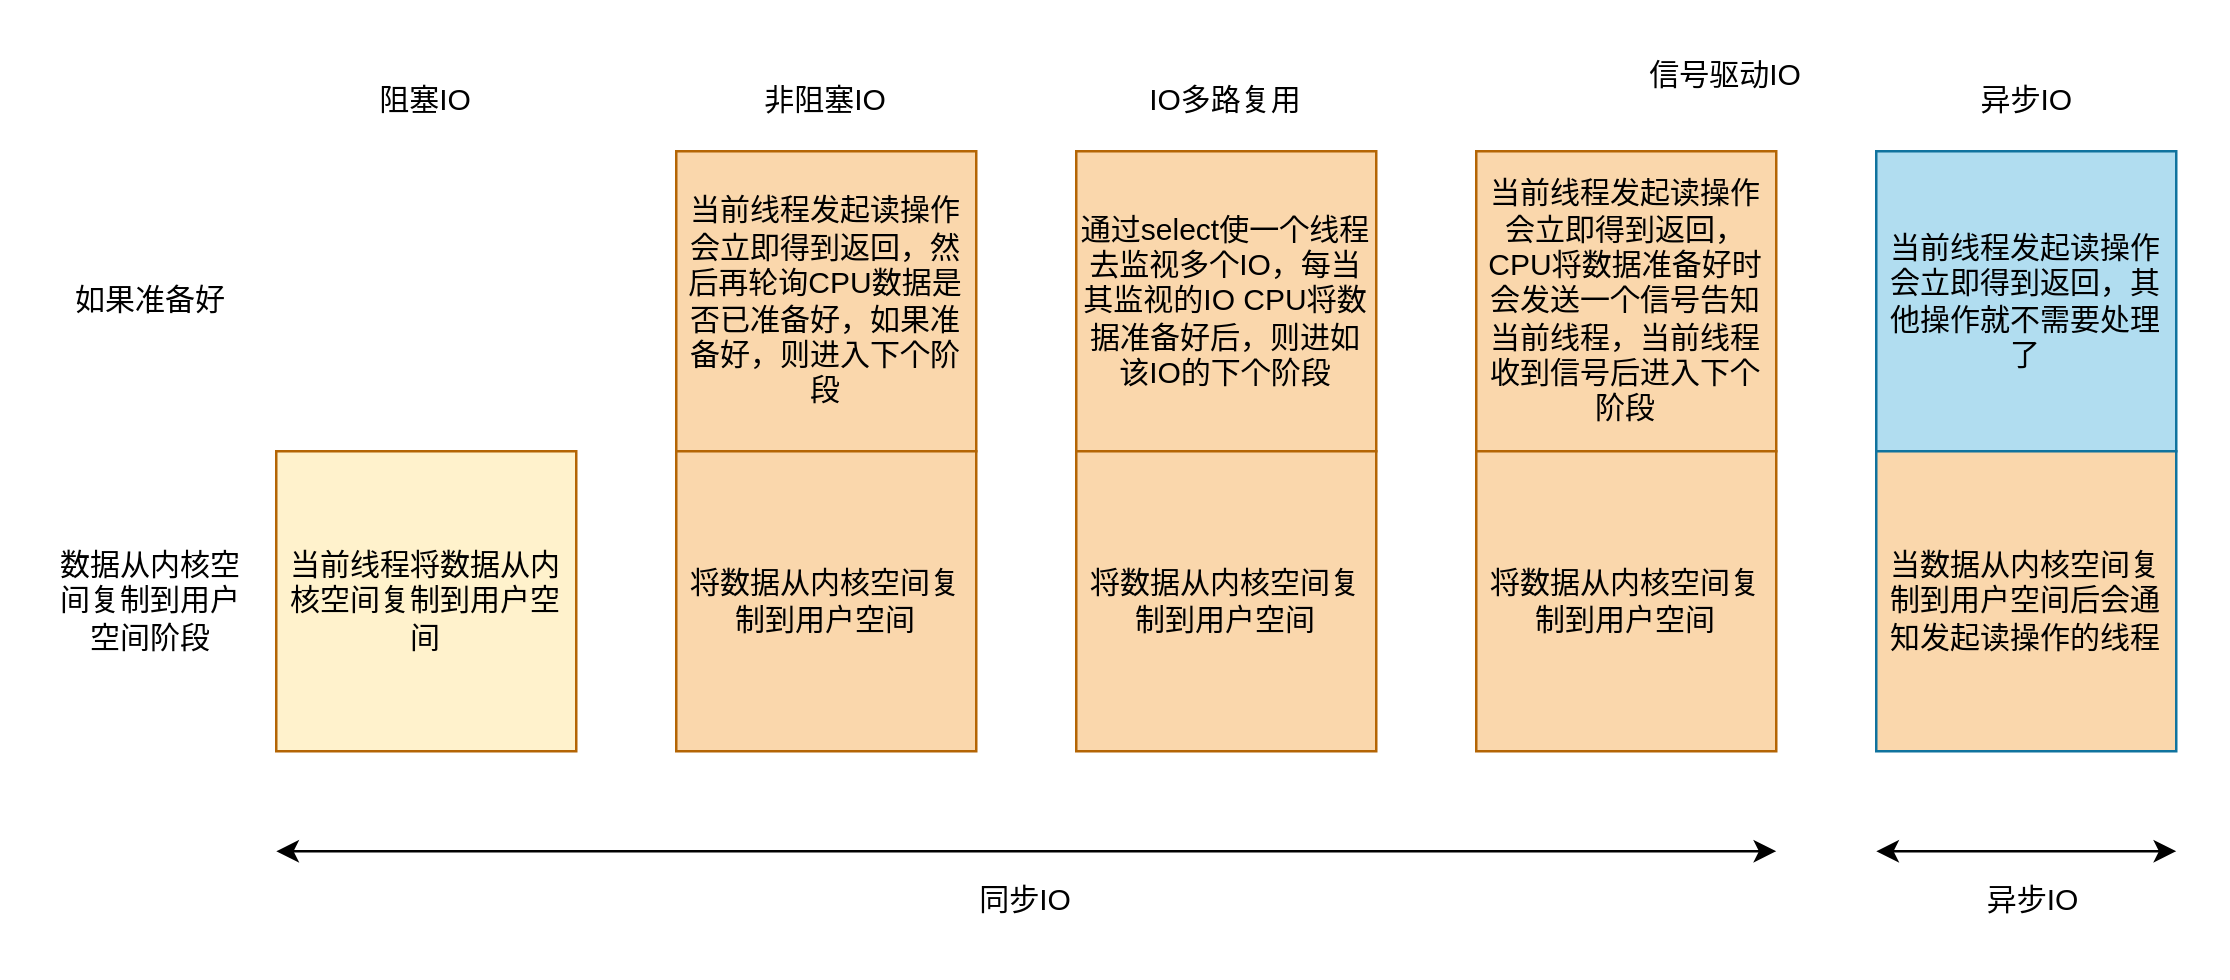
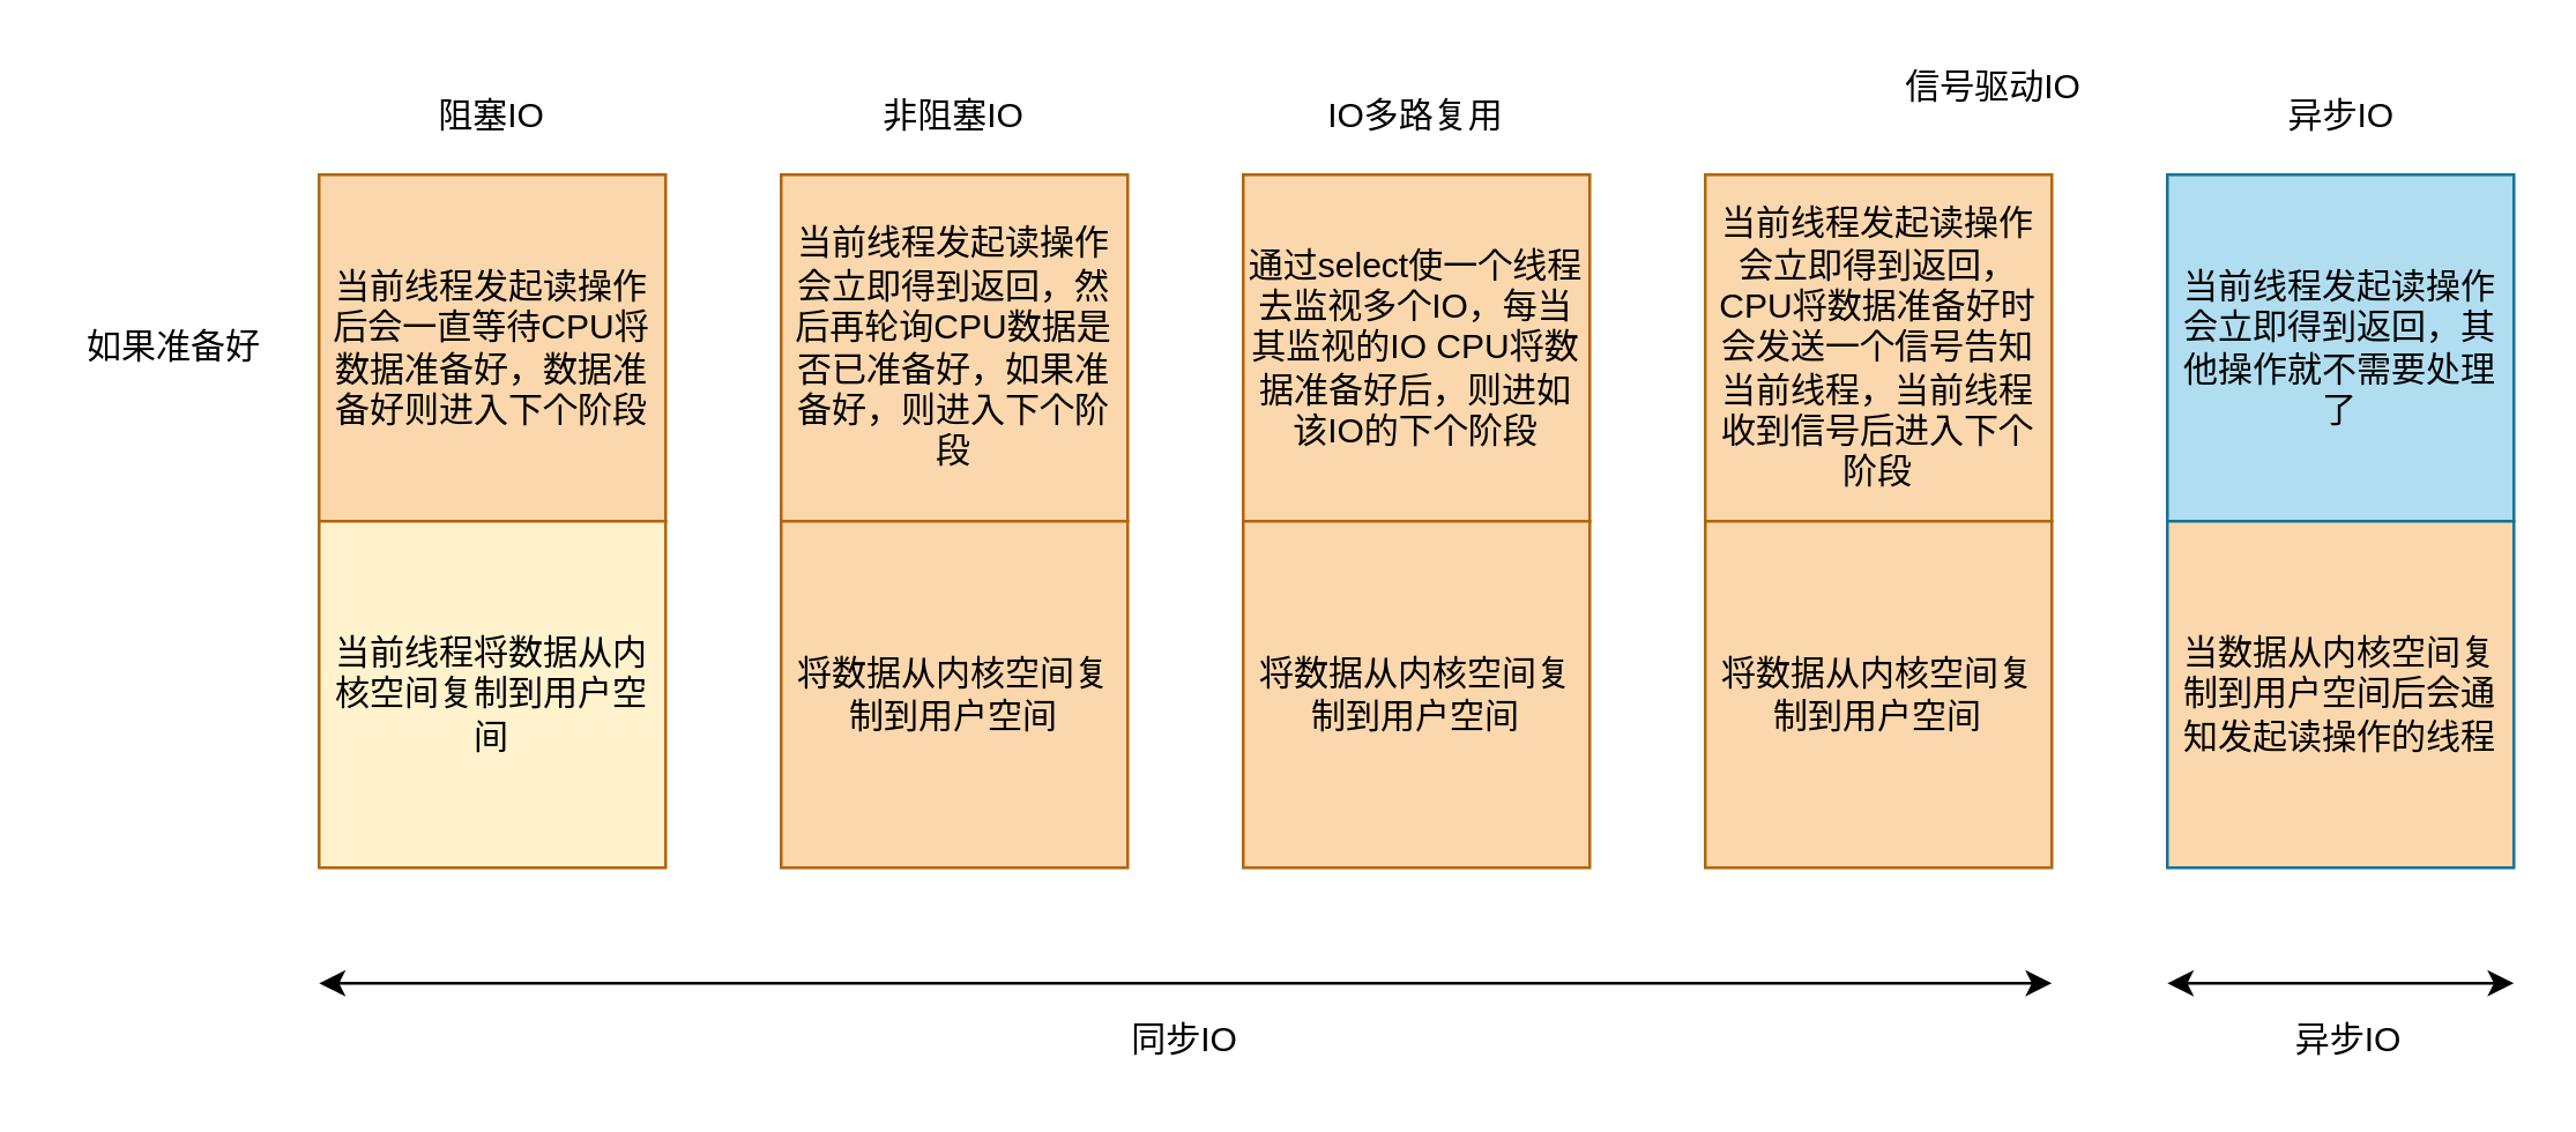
  <mxCell id="0" />
  <mxCell id="1" parent="0" />
+ <mxCell id="2" value="当前线程发起读操作后会一直等待CPU将数据准备好，数据准备好则进入下个阶段" style="whiteSpace=wrap;html=1;aspect=fixed;fillColor=#fad7ac;strokeColor=#b46504;" parent="1" vertex="1"><mxGeometry x="110" y="60" width="120" height="120" as="geometry" /></mxCell>
  <mxCell id="3" value="当前线程将数据从内核空间复制到用户空间" style="whiteSpace=wrap;html=1;aspect=fixed;fillColor=#fff2cc;strokeColor=#b46504;" parent="1" vertex="1"><mxGeometry x="110" y="180" width="120" height="120" as="geometry" /></mxCell>
  <mxCell id="4" value="当前线程发起读操作会立即得到返回，然后再轮询CPU数据是否已准备好，如果准备好，则进入下个阶段" style="whiteSpace=wrap;html=1;aspect=fixed;fillColor=#fad7ac;strokeColor=#b46504;" parent="1" vertex="1"><mxGeometry x="270" y="60" width="120" height="120" as="geometry" /></mxCell>
  <mxCell id="5" value="将数据从内核空间复制到用户空间" style="whiteSpace=wrap;html=1;aspect=fixed;fillColor=#fad7ac;strokeColor=#b46504;" parent="1" vertex="1"><mxGeometry x="270" y="180" width="120" height="120" as="geometry" /></mxCell>
  <mxCell id="6" value="通过select使一个线程去监视多个IO，每当其监视的IO CPU将数据准备好后，则进如该IO的下个阶段" style="whiteSpace=wrap;html=1;aspect=fixed;fillColor=#fad7ac;strokeColor=#b46504;" parent="1" vertex="1"><mxGeometry x="430" y="60" width="120" height="120" as="geometry" /></mxCell>
  <mxCell id="7" value="将数据从内核空间复制到用户空间" style="whiteSpace=wrap;html=1;aspect=fixed;fillColor=#fad7ac;strokeColor=#b46504;" parent="1" vertex="1"><mxGeometry x="430" y="180" width="120" height="120" as="geometry" /></mxCell>
  <mxCell id="8" value="当前线程发起读操作会立即得到返回，CPU将数据准备好时会发送一个信号告知当前线程，当前线程收到信号后进入下个阶段" style="whiteSpace=wrap;html=1;aspect=fixed;fillColor=#fad7ac;strokeColor=#b46504;" parent="1" vertex="1"><mxGeometry x="590" y="60" width="120" height="120" as="geometry" /></mxCell>
  <mxCell id="9" value="将数据从内核空间复制到用户空间" style="whiteSpace=wrap;html=1;aspect=fixed;fillColor=#fad7ac;strokeColor=#b46504;" parent="1" vertex="1"><mxGeometry x="590" y="180" width="120" height="120" as="geometry" /></mxCell>
  <mxCell id="10" value="当前线程发起读操作会立即得到返回，其他操作就不需要处理了" style="whiteSpace=wrap;html=1;aspect=fixed;fillColor=#b1ddf0;strokeColor=#10739e;" parent="1" vertex="1"><mxGeometry x="750" y="60" width="120" height="120" as="geometry" /></mxCell>
  <mxCell id="11" value="当数据从内核空间复制到用户空间后会通知发起读操作的线程" style="whiteSpace=wrap;html=1;aspect=fixed;fillColor=#fad7ac;strokeColor=#10739e;" parent="1" vertex="1"><mxGeometry x="750" y="180" width="120" height="120" as="geometry" /></mxCell>
  <mxCell id="12" value="如果准备好" style="text;html=1;strokeColor=none;fillColor=none;align=center;verticalAlign=middle;whiteSpace=wrap;rounded=0;" parent="1" vertex="1"><mxGeometry x="20" y="110" width="80" height="20" as="geometry" /></mxCell>
- <mxCell id="13" value="数据从内核空间复制到用户空间阶段" style="text;html=1;strokeColor=none;fillColor=none;align=center;verticalAlign=middle;whiteSpace=wrap;rounded=0;" parent="1" vertex="1"><mxGeometry x="20" y="215" width="80" height="50" as="geometry" /></mxCell>
  <mxCell id="14" value="阻塞IO" style="text;html=1;strokeColor=none;fillColor=none;align=center;verticalAlign=middle;whiteSpace=wrap;rounded=0;" parent="1" vertex="1"><mxGeometry x="150" y="30" width="40" height="20" as="geometry" /></mxCell>
  <mxCell id="15" value="非阻塞IO" style="text;html=1;strokeColor=none;fillColor=none;align=center;verticalAlign=middle;whiteSpace=wrap;rounded=0;" parent="1" vertex="1"><mxGeometry x="300" y="30" width="60" height="20" as="geometry" /></mxCell>
  <mxCell id="16" value="IO多路复用" style="text;html=1;strokeColor=none;fillColor=none;align=center;verticalAlign=middle;whiteSpace=wrap;rounded=0;" parent="1" vertex="1"><mxGeometry x="455" y="30" width="70" height="20" as="geometry" /></mxCell>
  <mxCell id="17" value="信号驱动IO" style="text;html=1;strokeColor=none;fillColor=none;align=center;verticalAlign=middle;whiteSpace=wrap;rounded=0;" parent="1" vertex="1"><mxGeometry x="655" y="20" width="70" height="20" as="geometry" /></mxCell>
  <mxCell id="18" value="异步IO" style="text;html=1;strokeColor=none;fillColor=none;align=center;verticalAlign=middle;whiteSpace=wrap;rounded=0;" parent="1" vertex="1"><mxGeometry x="787.5" y="30" width="45" height="20" as="geometry" /></mxCell>
  <mxCell id="19" value="" style="endArrow=classic;startArrow=classic;html=1;" parent="1" edge="1"><mxGeometry width="50" height="50" relative="1" as="geometry"><mxPoint x="110" y="340" as="sourcePoint" /><mxPoint x="710" y="340" as="targetPoint" /></mxGeometry></mxCell>
  <mxCell id="20" value="" style="endArrow=classic;startArrow=classic;html=1;" parent="1" edge="1"><mxGeometry width="50" height="50" relative="1" as="geometry"><mxPoint x="750" y="340" as="sourcePoint" /><mxPoint x="870" y="340" as="targetPoint" /></mxGeometry></mxCell>
  <mxCell id="21" value="同步IO" style="text;html=1;strokeColor=none;fillColor=none;align=center;verticalAlign=middle;whiteSpace=wrap;rounded=0;" parent="1" vertex="1"><mxGeometry x="390" y="350" width="40" height="20" as="geometry" /></mxCell>
  <mxCell id="22" value="异步IO" style="text;html=1;strokeColor=none;fillColor=none;align=center;verticalAlign=middle;whiteSpace=wrap;rounded=0;" parent="1" vertex="1"><mxGeometry x="792.5" y="350" width="40" height="20" as="geometry" /></mxCell>
